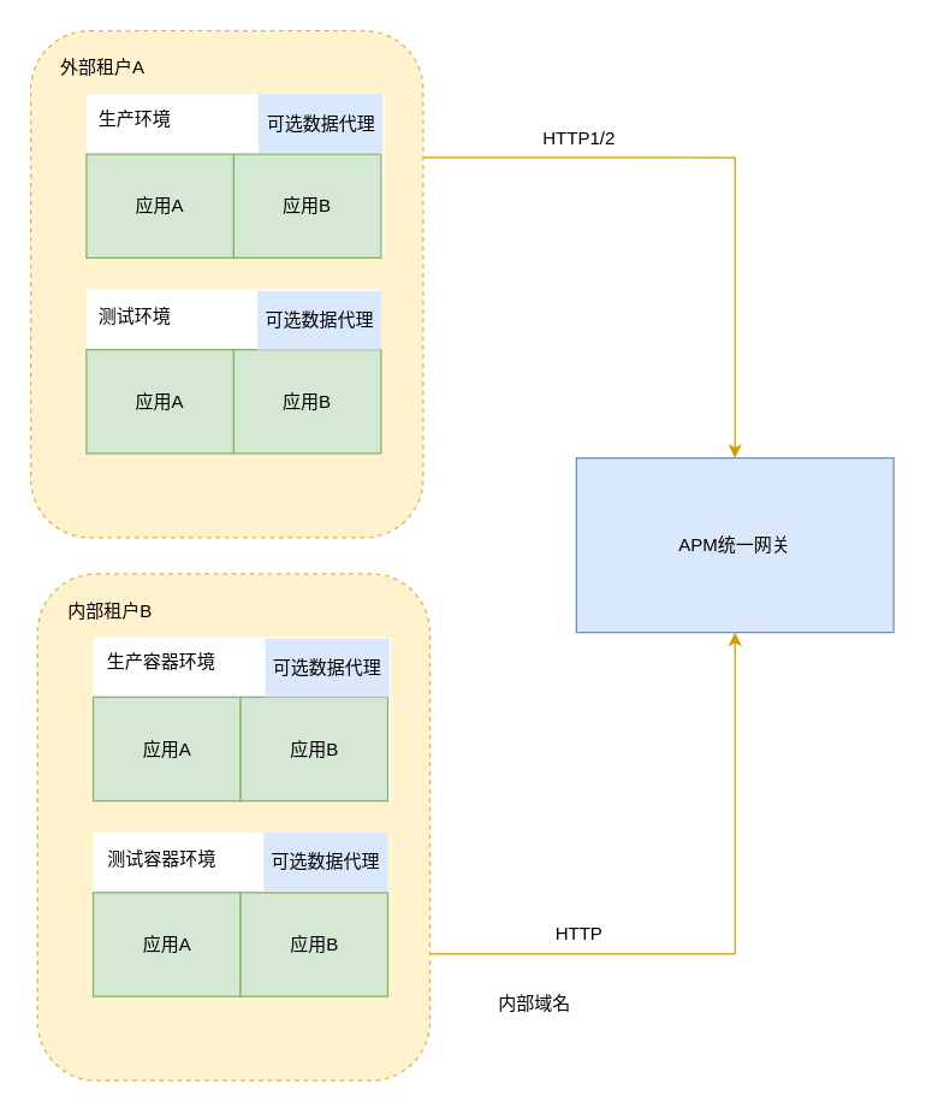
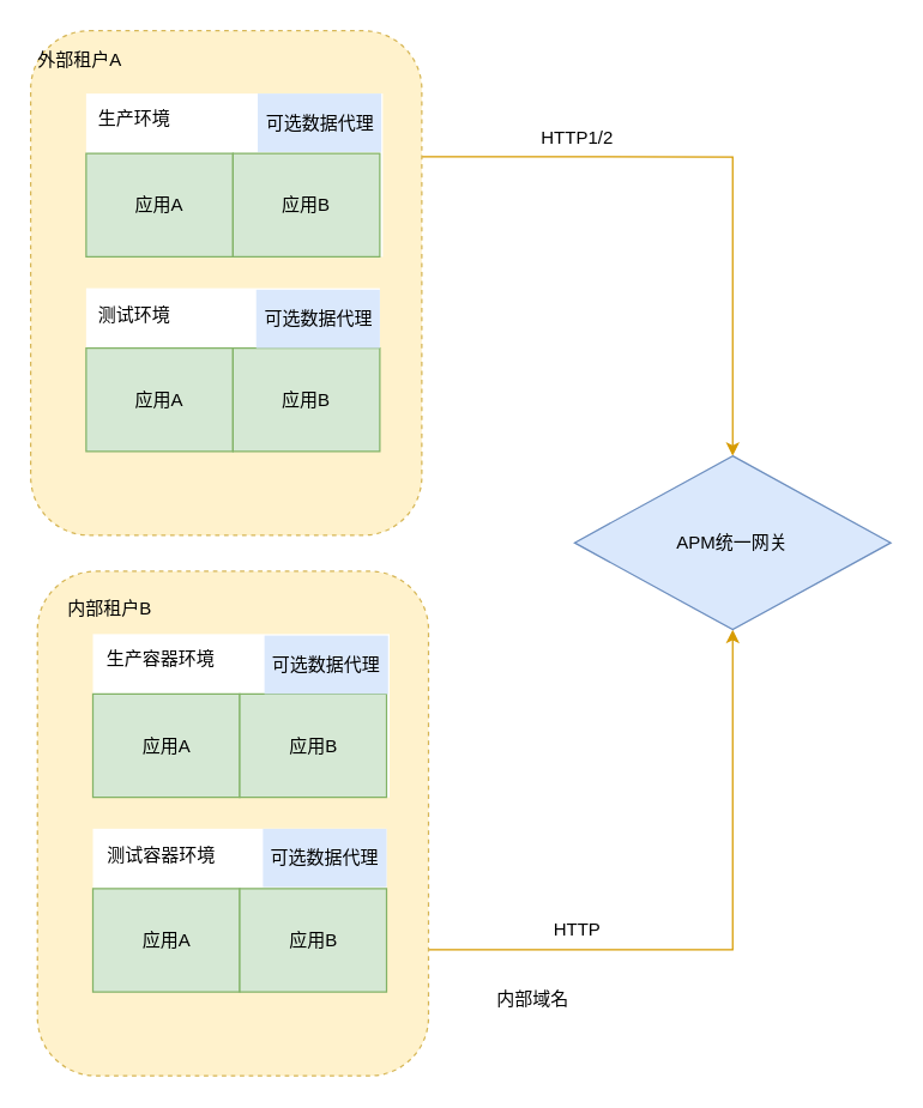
  <mxCell id="0" />
  <mxCell id="1" parent="0" />
  <mxCell id="2" style="edgeStyle=orthogonalEdgeStyle;rounded=0;orthogonalLoop=1;jettySize=auto;html=1;exitX=1;exitY=0.25;exitDx=0;exitDy=0;entryX=0.5;entryY=0;entryDx=0;entryDy=0;fillColor=#ffe6cc;strokeColor=#d79b00;" edge="1" parent="1" source="3" target="24"><mxGeometry relative="1" as="geometry" /></mxCell>
  <mxCell id="3" value="" style="rounded=1;whiteSpace=wrap;html=1;dashed=1;fillColor=#fff2cc;strokeColor=#d6b656;" vertex="1" parent="1"><mxGeometry x="20" y="20" width="261" height="337" as="geometry" /></mxCell>
- <mxCell id="4" value="外部租户A" style="text;html=1;strokeColor=none;fillColor=none;align=center;verticalAlign=middle;whiteSpace=wrap;rounded=0;dashed=1;" vertex="1" parent="1"><mxGeometry x="37" y="35" width="62" height="20" as="geometry" /></mxCell>
+ <mxCell id="4" value="外部租户A" style="text;html=1;strokeColor=none;fillColor=none;align=center;verticalAlign=middle;whiteSpace=wrap;rounded=0;dashed=1;" vertex="1" parent="1"><mxGeometry x="22" y="30" width="62" height="20" as="geometry" /></mxCell>
  <mxCell id="5" value="" style="rounded=0;whiteSpace=wrap;html=1;dashed=1;strokeColor=none;" vertex="1" parent="1"><mxGeometry x="57" y="62" width="198" height="109" as="geometry" /></mxCell>
  <mxCell id="6" value="生产环境" style="text;html=1;strokeColor=none;fillColor=none;align=center;verticalAlign=middle;whiteSpace=wrap;rounded=0;dashed=1;" vertex="1" parent="1"><mxGeometry x="63" y="69" width="53" height="20" as="geometry" /></mxCell>
  <mxCell id="7" value="" style="rounded=0;whiteSpace=wrap;html=1;dashed=1;strokeColor=none;" vertex="1" parent="1"><mxGeometry x="57" y="192" width="196" height="109" as="geometry" /></mxCell>
  <mxCell id="8" value="测试环境" style="text;html=1;strokeColor=none;fillColor=none;align=center;verticalAlign=middle;whiteSpace=wrap;rounded=0;dashed=1;" vertex="1" parent="1"><mxGeometry x="63" y="200" width="53" height="20" as="geometry" /></mxCell>
  <mxCell id="9" value="应用A" style="rounded=0;whiteSpace=wrap;html=1;fillColor=#d5e8d4;strokeColor=#82b366;" vertex="1" parent="1"><mxGeometry x="57" y="102" width="98" height="69" as="geometry" /></mxCell>
  <mxCell id="10" value="应用B" style="rounded=0;whiteSpace=wrap;html=1;fillColor=#d5e8d4;strokeColor=#82b366;" vertex="1" parent="1"><mxGeometry x="155" y="102" width="98" height="69" as="geometry" /></mxCell>
  <mxCell id="11" value="应用A" style="rounded=0;whiteSpace=wrap;html=1;fillColor=#d5e8d4;strokeColor=#82b366;" vertex="1" parent="1"><mxGeometry x="57" y="232" width="98" height="69" as="geometry" /></mxCell>
  <mxCell id="12" value="应用B" style="rounded=0;whiteSpace=wrap;html=1;fillColor=#d5e8d4;strokeColor=#82b366;" vertex="1" parent="1"><mxGeometry x="155" y="232" width="98" height="69" as="geometry" /></mxCell>
  <mxCell id="13" style="edgeStyle=orthogonalEdgeStyle;rounded=0;orthogonalLoop=1;jettySize=auto;html=1;exitX=1;exitY=0.75;exitDx=0;exitDy=0;entryX=0.5;entryY=1;entryDx=0;entryDy=0;fillColor=#ffe6cc;strokeColor=#d79b00;" edge="1" parent="1" source="14" target="24"><mxGeometry relative="1" as="geometry" /></mxCell>
  <mxCell id="14" value="" style="rounded=1;whiteSpace=wrap;html=1;dashed=1;fillColor=#fff2cc;strokeColor=#d6b656;" vertex="1" parent="1"><mxGeometry x="24.5" y="381" width="261" height="337" as="geometry" /></mxCell>
  <mxCell id="15" value="内部租户B" style="text;html=1;strokeColor=none;fillColor=none;align=center;verticalAlign=middle;whiteSpace=wrap;rounded=0;dashed=1;" vertex="1" parent="1"><mxGeometry x="41.5" y="396" width="61.5" height="20" as="geometry" /></mxCell>
  <mxCell id="16" value="" style="rounded=0;whiteSpace=wrap;html=1;dashed=1;strokeColor=none;" vertex="1" parent="1"><mxGeometry x="61.5" y="423" width="198" height="109" as="geometry" /></mxCell>
  <mxCell id="17" value="生产容器环境" style="text;html=1;strokeColor=none;fillColor=none;align=center;verticalAlign=middle;whiteSpace=wrap;rounded=0;dashed=1;" vertex="1" parent="1"><mxGeometry x="67.5" y="430" width="77.5" height="20" as="geometry" /></mxCell>
  <mxCell id="18" value="" style="rounded=0;whiteSpace=wrap;html=1;dashed=1;strokeColor=none;" vertex="1" parent="1"><mxGeometry x="61.5" y="553" width="196" height="109" as="geometry" /></mxCell>
  <mxCell id="19" value="测试容器环境" style="text;html=1;strokeColor=none;fillColor=none;align=center;verticalAlign=middle;whiteSpace=wrap;rounded=0;dashed=1;" vertex="1" parent="1"><mxGeometry x="67.5" y="561" width="78.5" height="20" as="geometry" /></mxCell>
  <mxCell id="20" value="应用A" style="rounded=0;whiteSpace=wrap;html=1;fillColor=#d5e8d4;strokeColor=#82b366;" vertex="1" parent="1"><mxGeometry x="61.5" y="463" width="98" height="69" as="geometry" /></mxCell>
  <mxCell id="21" value="应用B" style="rounded=0;whiteSpace=wrap;html=1;fillColor=#d5e8d4;strokeColor=#82b366;" vertex="1" parent="1"><mxGeometry x="159.5" y="463" width="98" height="69" as="geometry" /></mxCell>
  <mxCell id="22" value="应用A" style="rounded=0;whiteSpace=wrap;html=1;fillColor=#d5e8d4;strokeColor=#82b366;" vertex="1" parent="1"><mxGeometry x="61.5" y="593" width="98" height="69" as="geometry" /></mxCell>
  <mxCell id="23" value="应用B" style="rounded=0;whiteSpace=wrap;html=1;fillColor=#d5e8d4;strokeColor=#82b366;" vertex="1" parent="1"><mxGeometry x="159.5" y="593" width="98" height="69" as="geometry" /></mxCell>
- <mxCell id="24" value="APM统一网关" style="whiteSpace=wrap;html=1;fillColor=#dae8fc;strokeColor=#6c8ebf;rounded=0;" vertex="1" parent="1"><mxGeometry x="383" y="304" width="211" height="116" as="geometry" /></mxCell>
+ <mxCell id="24" value="APM统一网关" style="rhombus;whiteSpace=wrap;html=1;fillColor=#dae8fc;strokeColor=#6c8ebf;" vertex="1" parent="1"><mxGeometry x="383" y="304" width="211" height="116" as="geometry" /></mxCell>
  <mxCell id="25" value="HTTP1/2" style="text;html=1;strokeColor=none;fillColor=none;align=center;verticalAlign=middle;whiteSpace=wrap;rounded=0;" vertex="1" parent="1"><mxGeometry x="365" y="82" width="40" height="20" as="geometry" /></mxCell>
  <mxCell id="26" value="HTTP" style="text;html=1;strokeColor=none;fillColor=none;align=center;verticalAlign=middle;whiteSpace=wrap;rounded=0;" vertex="1" parent="1"><mxGeometry x="365" y="611" width="40" height="20" as="geometry" /></mxCell>
  <mxCell id="27" value="内部域名" style="text;html=1;strokeColor=none;fillColor=none;align=center;verticalAlign=middle;whiteSpace=wrap;rounded=0;" vertex="1" parent="1"><mxGeometry x="328.5" y="657" width="53" height="20" as="geometry" /></mxCell>
  <mxCell id="28" value="可选数据代理" style="rounded=0;whiteSpace=wrap;html=1;fillColor=#dae8fc;strokeColor=none;" vertex="1" parent="1"><mxGeometry x="171.5" y="62" width="82.5" height="39" as="geometry" /></mxCell>
  <mxCell id="29" value="可选数据代理" style="rounded=0;whiteSpace=wrap;html=1;fillColor=#dae8fc;strokeColor=none;" vertex="1" parent="1"><mxGeometry x="170.5" y="193" width="82.5" height="39" as="geometry" /></mxCell>
  <mxCell id="30" value="可选数据代理" style="rounded=0;whiteSpace=wrap;html=1;fillColor=#dae8fc;strokeColor=none;" vertex="1" parent="1"><mxGeometry x="176" y="424" width="82.5" height="39" as="geometry" /></mxCell>
  <mxCell id="31" value="可选数据代理" style="rounded=0;whiteSpace=wrap;html=1;fillColor=#dae8fc;strokeColor=none;" vertex="1" parent="1"><mxGeometry x="175" y="553" width="82.5" height="39" as="geometry" /></mxCell>
